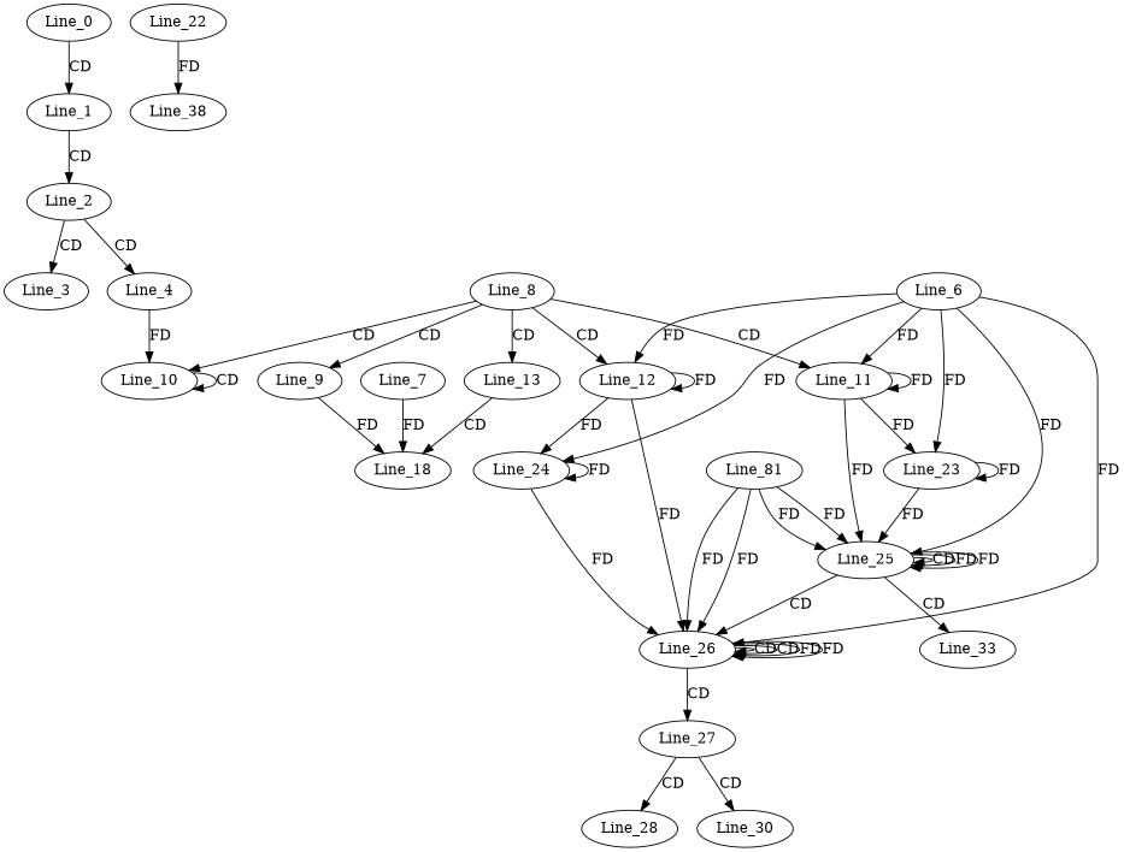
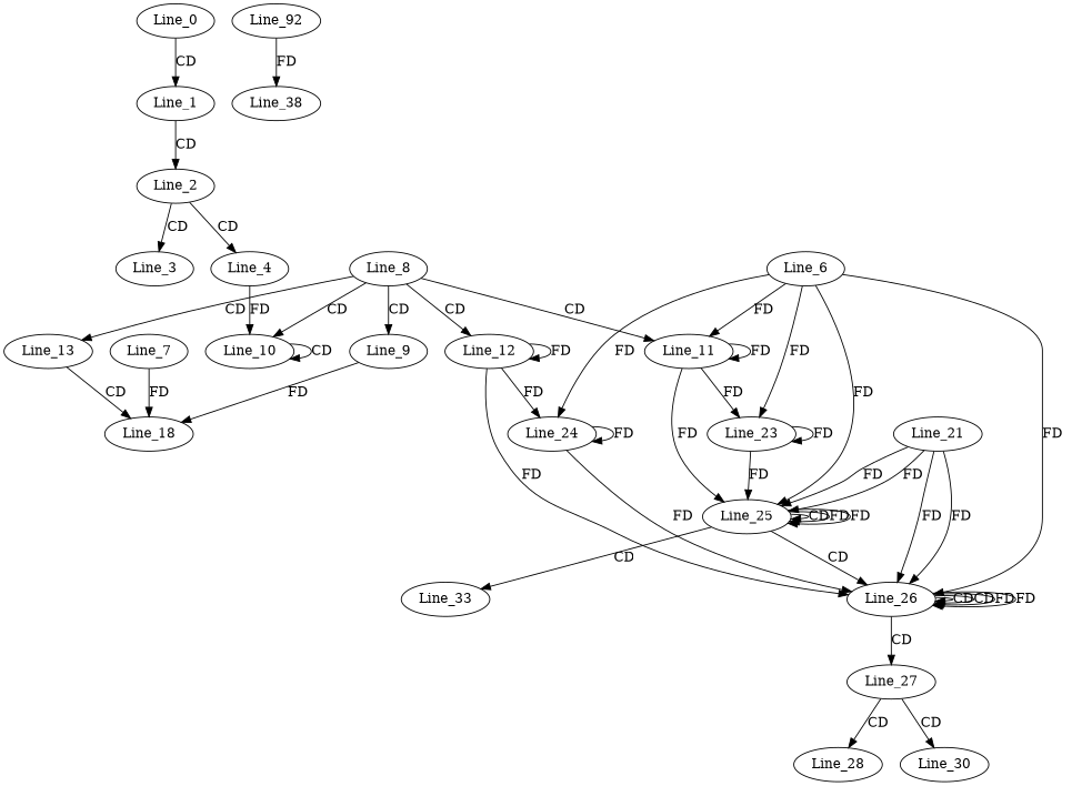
  digraph {
    Line_0
    Line_1
    Line_2
    Line_3
    Line_4
    Line_10
    Line_8
    Line_9
    Line_11
    Line_12
    Line_13
    Line_18
    Line_23
    Line_25
    Line_24
    Line_26
    Line_33
    Line_6
    Line_27
    Line_7
-   Line_21 [label=Line_81]
+   Line_21
    Line_28
    Line_30
-   Line_22
+   Line_22 [label=Line_92]
    Line_38
    Line_0 -> Line_1 [label=CD]
    Line_1 -> Line_2 [label=CD]
    Line_2 -> Line_3 [label=CD]
    Line_2 -> Line_4 [label=CD]
    Line_4 -> Line_10 [label=FD]
    Line_10 -> Line_10 [label=CD]
    Line_8 -> Line_10 [label=CD]
    Line_8 -> Line_9 [label=CD]
    Line_8 -> Line_11 [label=CD]
    Line_8 -> Line_12 [label=CD]
    Line_8 -> Line_13 [label=CD]
    Line_9 -> Line_18 [label=FD]
    Line_11 -> Line_11 [label=FD]
    Line_11 -> Line_23 [label=FD]
    Line_11 -> Line_25 [label=FD]
    Line_12 -> Line_12 [label=FD]
    Line_12 -> Line_24 [label=FD]
    Line_12 -> Line_26 [label=FD]
    Line_13 -> Line_18 [label=CD]
    Line_23 -> Line_23 [label=FD]
    Line_23 -> Line_25 [label=FD]
    Line_25 -> Line_25 [label=CD]
    Line_25 -> Line_25 [label=FD]
    Line_25 -> Line_25 [label=FD]
    Line_25 -> Line_26 [label=CD]
    Line_25 -> Line_33 [label=CD]
    Line_24 -> Line_24 [label=FD]
    Line_24 -> Line_26 [label=FD]
    Line_26 -> Line_26 [label=CD]
    Line_26 -> Line_26 [label=CD]
    Line_26 -> Line_26 [label=FD]
    Line_26 -> Line_26 [label=FD]
    Line_26 -> Line_27 [label=CD]
    Line_6 -> Line_11 [label=FD]
-   Line_6 -> Line_12 [label=FD]
    Line_6 -> Line_23 [label=FD]
    Line_6 -> Line_25 [label=FD]
    Line_6 -> Line_24 [label=FD]
    Line_6 -> Line_26 [label=FD]
    Line_27 -> Line_28 [label=CD]
    Line_27 -> Line_30 [label=CD]
    Line_7 -> Line_18 [label=FD]
    Line_21 -> Line_25 [label=FD]
    Line_21 -> Line_25 [label=FD]
    Line_21 -> Line_26 [label=FD]
    Line_21 -> Line_26 [label=FD]
    Line_22 -> Line_38 [label=FD]
  }
